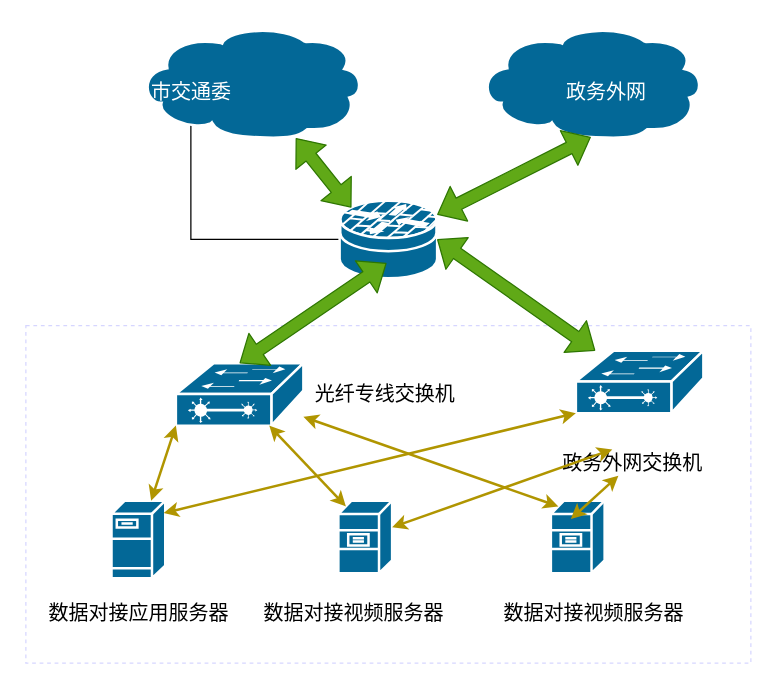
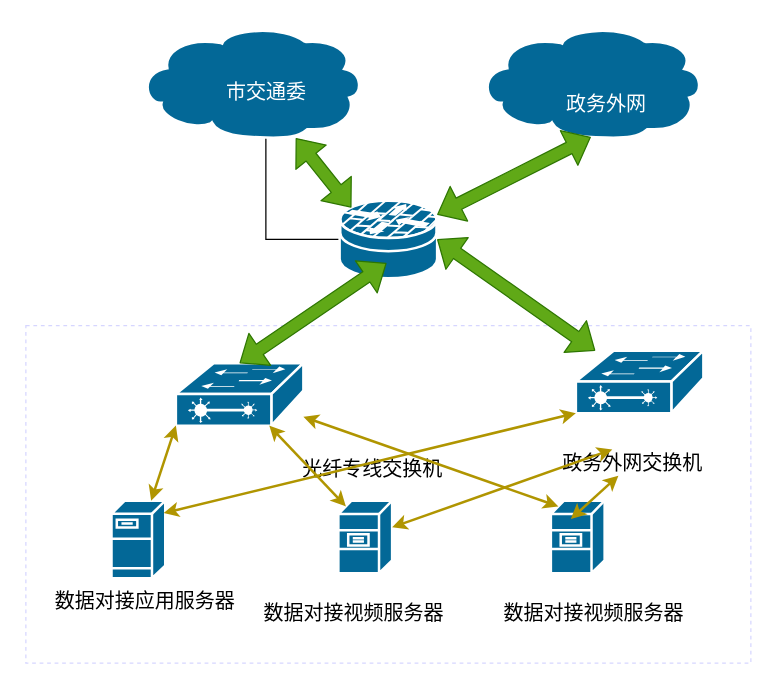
  <mxCell id="0" />
  <mxCell id="1" parent="0" />
  <mxCell id="2" value="" style="rounded=0;whiteSpace=wrap;html=1;fontSize=16;fontColor=#000000;dashed=1;opacity=20;strokeWidth=1;strokeColor=#3333FF;" vertex="1" parent="1"><mxGeometry x="20" y="260" width="580" height="270" as="geometry" /></mxCell>
  <mxCell id="3" value="" style="edgeStyle=orthogonalEdgeStyle;rounded=0;orthogonalLoop=1;jettySize=auto;html=1;fontSize=16;fontColor=#000000;" edge="1" parent="1" source="4" target="6"><mxGeometry relative="1" as="geometry" /></mxCell>
  <mxCell id="4" value="" style="shape=mxgraph.cisco.security.router_firewall;html=1;pointerEvents=1;dashed=0;fillColor=#036897;strokeColor=#ffffff;strokeWidth=2;verticalLabelPosition=bottom;verticalAlign=top;align=center;outlineConnect=0;" vertex="1" parent="1"><mxGeometry x="271" y="160" width="78" height="62" as="geometry" /></mxCell>
  <mxCell id="5" value="" style="shape=mxgraph.cisco.storage.cloud;html=1;pointerEvents=1;dashed=0;fillColor=#036897;strokeColor=#ffffff;strokeWidth=2;verticalLabelPosition=bottom;verticalAlign=top;align=center;outlineConnect=0;" vertex="1" parent="1"><mxGeometry x="110" y="20" width="180" height="90" as="geometry" /></mxCell>
- <mxCell id="6" value="市交通委" style="text;html=1;resizable=0;autosize=1;align=center;verticalAlign=middle;points=[];fillColor=none;strokeColor=none;rounded=0;fontColor=#FFFFFF;fontSize=16;" vertex="1" parent="1"><mxGeometry x="112" y="63" width="80" height="20" as="geometry" /></mxCell>
+ <mxCell id="6" value="市交通委" style="text;html=1;resizable=0;autosize=1;align=center;verticalAlign=middle;points=[];fillColor=none;strokeColor=none;rounded=0;fontColor=#FFFFFF;fontSize=16;" vertex="1" parent="1"><mxGeometry x="172" y="63" width="80" height="20" as="geometry" /></mxCell>
  <mxCell id="7" value="" style="shape=flexArrow;endArrow=classic;startArrow=classic;html=1;fontColor=#FFFFFF;fillColor=#60a917;strokeColor=#2D7600;entryX=0.12;entryY=0.09;entryDx=0;entryDy=0;entryPerimeter=0;" edge="1" parent="1" source="5" target="4"><mxGeometry width="50" height="50" relative="1" as="geometry"><mxPoint x="370" y="370" as="sourcePoint" /><mxPoint x="420" y="320" as="targetPoint" /></mxGeometry></mxCell>
  <mxCell id="8" value="" style="shape=mxgraph.cisco.servers.fileserver;html=1;pointerEvents=1;dashed=0;fillColor=#036897;strokeColor=#ffffff;strokeWidth=2;verticalLabelPosition=bottom;verticalAlign=top;align=center;outlineConnect=0;fontColor=#000000;" vertex="1" parent="1"><mxGeometry x="88.5" y="400" width="43" height="62" as="geometry" /></mxCell>
  <mxCell id="9" value="" style="shape=mxgraph.cisco.servers.file_server;html=1;pointerEvents=1;dashed=0;fillColor=#036897;strokeColor=#ffffff;strokeWidth=2;verticalLabelPosition=bottom;verticalAlign=top;align=center;outlineConnect=0;fontColor=#000000;" vertex="1" parent="1"><mxGeometry x="440" y="400" width="43" height="58" as="geometry" /></mxCell>
  <mxCell id="10" value="" style="shape=mxgraph.cisco.servers.file_server;html=1;pointerEvents=1;dashed=0;fillColor=#036897;strokeColor=#ffffff;strokeWidth=2;verticalLabelPosition=bottom;verticalAlign=top;align=center;outlineConnect=0;fontColor=#000000;" vertex="1" parent="1"><mxGeometry x="270" y="400" width="43" height="58" as="geometry" /></mxCell>
  <mxCell id="11" value="" style="shape=mxgraph.cisco.switches.layer_2_remote_switch;html=1;pointerEvents=1;dashed=0;fillColor=#036897;strokeColor=#ffffff;strokeWidth=2;verticalLabelPosition=bottom;verticalAlign=top;align=center;outlineConnect=0;fontColor=#000000;" vertex="1" parent="1"><mxGeometry x="140" y="290" width="102" height="50" as="geometry" /></mxCell>
- <mxCell id="12" value="&lt;span style=&quot;font-size: 12.0pt&quot;&gt;光纤专线交换机&lt;/span&gt;" style="text;html=1;resizable=0;autosize=1;align=center;verticalAlign=middle;points=[];fillColor=none;strokeColor=none;rounded=0;fontColor=#000000;" vertex="1" parent="1"><mxGeometry x="242" y="305" width="130" height="20" as="geometry" /></mxCell>
- <mxCell id="13" value="&lt;span style=&quot;font-size: 12.0pt&quot;&gt;数据对接应用服务器&lt;/span&gt;" style="text;html=1;resizable=0;autosize=1;align=center;verticalAlign=middle;points=[];fillColor=none;strokeColor=none;rounded=0;fontColor=#000000;" vertex="1" parent="1"><mxGeometry x="30" y="480" width="160" height="20" as="geometry" /></mxCell>
+ <mxCell id="12" value="&lt;span style=&quot;font-size: 12.0pt&quot;&gt;光纤专线交换机&lt;/span&gt;" style="text;html=1;resizable=0;autosize=1;align=center;verticalAlign=middle;points=[];fillColor=none;strokeColor=none;rounded=0;fontColor=#000000;" vertex="1" parent="1"><mxGeometry x="232" y="365" width="130" height="20" as="geometry" /></mxCell>
+ <mxCell id="13" value="&lt;span style=&quot;font-size: 12.0pt&quot;&gt;数据对接应用服务器&lt;/span&gt;" style="text;html=1;resizable=0;autosize=1;align=center;verticalAlign=middle;points=[];fillColor=none;strokeColor=none;rounded=0;fontColor=#000000;" vertex="1" parent="1"><mxGeometry x="35" y="470" width="160" height="20" as="geometry" /></mxCell>
  <mxCell id="14" value="&lt;span style=&quot;font-size: 12.0pt&quot;&gt;数据对接视频服务器&lt;/span&gt;" style="text;html=1;resizable=0;autosize=1;align=center;verticalAlign=middle;points=[];fillColor=none;strokeColor=none;rounded=0;fontColor=#000000;" vertex="1" parent="1"><mxGeometry x="202" y="480" width="160" height="20" as="geometry" /></mxCell>
  <mxCell id="15" value="&lt;span style=&quot;font-size: 12.0pt&quot;&gt;数据对接视频服务器&lt;/span&gt;" style="text;html=1;resizable=0;autosize=1;align=center;verticalAlign=middle;points=[];fillColor=none;strokeColor=none;rounded=0;fontColor=#000000;" vertex="1" parent="1"><mxGeometry x="394" y="480" width="160" height="20" as="geometry" /></mxCell>
  <mxCell id="16" value="" style="shape=flexArrow;endArrow=classic;startArrow=classic;html=1;fontSize=16;fontColor=#000000;fillColor=#60a917;strokeColor=#2D7600;entryX=1;entryY=0.5;entryDx=0;entryDy=0;entryPerimeter=0;" edge="1" parent="1" source="21" target="4"><mxGeometry width="50" height="50" relative="1" as="geometry"><mxPoint x="510" y="230" as="sourcePoint" /><mxPoint x="540" y="90" as="targetPoint" /></mxGeometry></mxCell>
  <mxCell id="17" value="" style="shape=flexArrow;endArrow=classic;startArrow=classic;html=1;fontSize=16;fontColor=#000000;fillColor=#60a917;strokeColor=#2D7600;exitX=0.5;exitY=0;exitDx=0;exitDy=0;exitPerimeter=0;" edge="1" parent="1" source="11"><mxGeometry width="50" height="50" relative="1" as="geometry"><mxPoint x="308.5" y="270" as="sourcePoint" /><mxPoint x="308.5" y="210" as="targetPoint" /></mxGeometry></mxCell>
  <mxCell id="18" value="" style="endArrow=classic;startArrow=classic;html=1;fontSize=16;fontColor=#000000;fillColor=#e3c800;strokeColor=#B09500;strokeWidth=2;entryX=0;entryY=1;entryDx=0;entryDy=0;entryPerimeter=0;" edge="1" parent="1" source="8" target="11"><mxGeometry width="50" height="50" relative="1" as="geometry"><mxPoint x="110" y="400" as="sourcePoint" /><mxPoint x="160" y="350" as="targetPoint" /></mxGeometry></mxCell>
  <mxCell id="19" value="" style="endArrow=classic;startArrow=classic;html=1;fontSize=16;fontColor=#000000;fillColor=#e3c800;strokeColor=#B09500;strokeWidth=2;exitX=0.14;exitY=0.08;exitDx=0;exitDy=0;exitPerimeter=0;" edge="1" parent="1" source="10" target="11"><mxGeometry width="50" height="50" relative="1" as="geometry"><mxPoint x="141.5" y="419.5" as="sourcePoint" /><mxPoint x="211" y="350" as="targetPoint" /></mxGeometry></mxCell>
  <mxCell id="20" value="" style="endArrow=classic;startArrow=classic;html=1;fontSize=16;fontColor=#000000;fillColor=#e3c800;strokeColor=#B09500;strokeWidth=2;exitX=0.14;exitY=0.08;exitDx=0;exitDy=0;exitPerimeter=0;" edge="1" parent="1" source="9" target="11"><mxGeometry width="50" height="50" relative="1" as="geometry"><mxPoint x="286.02" y="414.64" as="sourcePoint" /><mxPoint x="268.699" y="350" as="targetPoint" /></mxGeometry></mxCell>
  <mxCell id="21" value="" style="shape=mxgraph.cisco.switches.layer_2_remote_switch;html=1;pointerEvents=1;dashed=0;fillColor=#036897;strokeColor=#ffffff;strokeWidth=2;verticalLabelPosition=bottom;verticalAlign=top;align=center;outlineConnect=0;fontColor=#000000;" vertex="1" parent="1"><mxGeometry x="460" y="280" width="102" height="50" as="geometry" /></mxCell>
  <mxCell id="22" value="&lt;span style=&quot;font-size: 12.0pt&quot;&gt;政务外网交换机&lt;/span&gt;" style="text;html=1;resizable=0;autosize=1;align=center;verticalAlign=middle;points=[];fillColor=none;strokeColor=none;rounded=0;fontColor=#000000;" vertex="1" parent="1"><mxGeometry x="440" y="360" width="130" height="20" as="geometry" /></mxCell>
  <mxCell id="23" value="" style="shape=mxgraph.cisco.storage.cloud;html=1;pointerEvents=1;dashed=0;fillColor=#036897;strokeColor=#ffffff;strokeWidth=2;verticalLabelPosition=bottom;verticalAlign=top;align=center;outlineConnect=0;" vertex="1" parent="1"><mxGeometry x="382" y="20" width="180" height="90" as="geometry" /></mxCell>
- <mxCell id="24" value="政务外网" style="text;html=1;resizable=0;autosize=1;align=center;verticalAlign=middle;points=[];fillColor=none;strokeColor=none;rounded=0;fontColor=#FFFFFF;fontSize=16;" vertex="1" parent="1"><mxGeometry x="444" y="63" width="80" height="20" as="geometry" /></mxCell>
+ <mxCell id="24" value="政务外网" style="text;html=1;resizable=0;autosize=1;align=center;verticalAlign=middle;points=[];fillColor=none;strokeColor=none;rounded=0;fontColor=#FFFFFF;fontSize=16;" vertex="1" parent="1"><mxGeometry x="444" y="73" width="80" height="20" as="geometry" /></mxCell>
  <mxCell id="25" value="" style="shape=flexArrow;endArrow=classic;startArrow=classic;html=1;fontColor=#FFFFFF;fillColor=#60a917;strokeColor=#2D7600;exitX=0.5;exitY=0.99;exitDx=0;exitDy=0;exitPerimeter=0;" edge="1" parent="1" source="23" target="4"><mxGeometry width="50" height="50" relative="1" as="geometry"><mxPoint x="245.953" y="120" as="sourcePoint" /><mxPoint x="290.36" y="175.58" as="targetPoint" /></mxGeometry></mxCell>
  <mxCell id="26" value="" style="endArrow=classic;startArrow=classic;html=1;fontSize=16;fontColor=#000000;fillColor=#e3c800;strokeColor=#B09500;strokeWidth=2;exitX=0.14;exitY=0.08;exitDx=0;exitDy=0;exitPerimeter=0;" edge="1" parent="1" target="22"><mxGeometry width="50" height="50" relative="1" as="geometry"><mxPoint x="456.02" y="414.64" as="sourcePoint" /><mxPoint x="252" y="342.927" as="targetPoint" /></mxGeometry></mxCell>
  <mxCell id="27" value="" style="endArrow=classic;startArrow=classic;html=1;fontSize=16;fontColor=#000000;fillColor=#e3c800;strokeColor=#B09500;strokeWidth=2;entryX=0.378;entryY=-0.05;entryDx=0;entryDy=0;entryPerimeter=0;" edge="1" parent="1" source="10" target="22"><mxGeometry width="50" height="50" relative="1" as="geometry"><mxPoint x="286.02" y="414.64" as="sourcePoint" /><mxPoint x="224.712" y="350" as="targetPoint" /></mxGeometry></mxCell>
  <mxCell id="28" value="" style="endArrow=classic;startArrow=classic;html=1;fontSize=16;fontColor=#000000;fillColor=#e3c800;strokeColor=#B09500;strokeWidth=2;entryX=0;entryY=1;entryDx=0;entryDy=0;entryPerimeter=0;" edge="1" parent="1" target="21"><mxGeometry width="50" height="50" relative="1" as="geometry"><mxPoint x="130.22" y="410" as="sourcePoint" /><mxPoint x="150" y="350" as="targetPoint" /></mxGeometry></mxCell>
